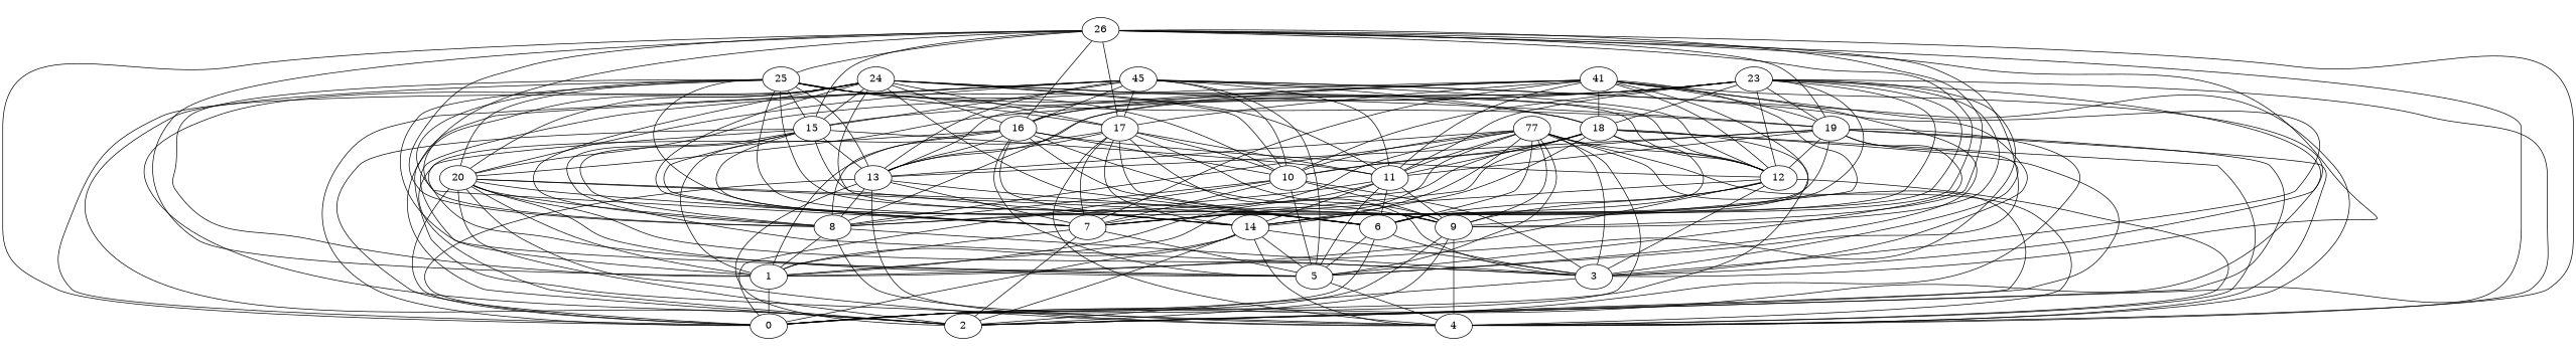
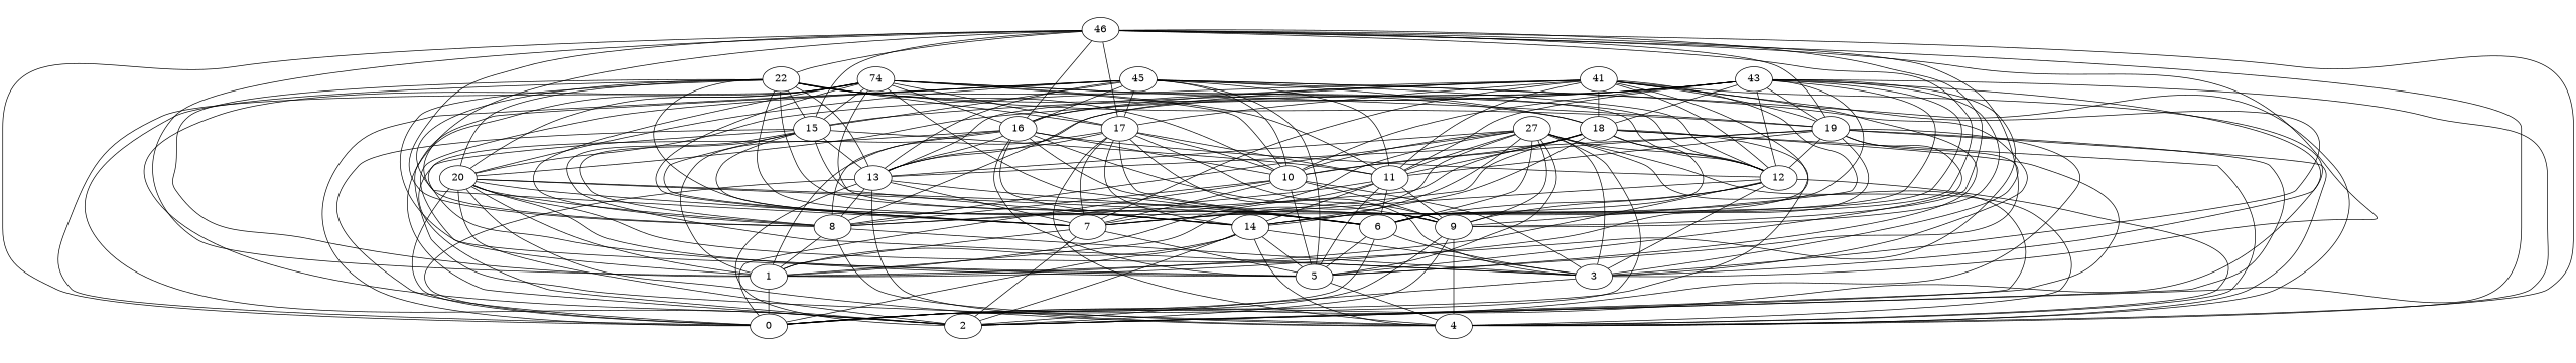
  graph {
    fontname="DejaVu Serif"
    node [fontname="DejaVu Serif"]
    edge [fontname="DejaVu Serif"]
    1
    0
    3
    2
    5
    4
    6
    7
    8
    9
    10
    11
    14
    12
    13
    15
    16
    17
    18
    19
    20
    n22 [label=41]
-   22 [label=25]
-   23
-   24
+   22
+   23 [label=43]
+   24 [label=74]
    n26 [label=45]
-   26
-   27 [label=77]
+   26 [label=46]
+   27
    1 -- 0
    3 -- 2
    5 -- 4
    6 -- 0
    6 -- 3
    6 -- 5
    7 -- 1
    7 -- 2
    7 -- 5
    8 -- 1
    8 -- 3
    8 -- 4
    9 -- 0
    9 -- 2
    9 -- 4
    10 -- 0
    10 -- 3
    10 -- 5
    10 -- 7
    10 -- 8
    10 -- 9
    11 -- 1
    11 -- 5
    11 -- 6
    11 -- 8
    11 -- 9
    11 -- 14
    14 -- 1
    14 -- 0
    14 -- 3
    14 -- 2
    14 -- 5
    14 -- 4
    12 -- 1
    12 -- 3
    12 -- 4
    12 -- 6
    12 -- 7
    12 -- 9
    13 -- 0
    13 -- 2
    13 -- 4
    13 -- 6
    13 -- 7
    13 -- 8
    15 -- 0
    15 -- 3
    15 -- 5
    15 -- 7
    15 -- 8
    15 -- 9
    15 -- 11
    15 -- 14
    15 -- 13
    16 -- 1
    16 -- 2
    16 -- 5
    16 -- 6
    16 -- 8
    16 -- 9
    16 -- 10
    16 -- 14
    16 -- 12
    16 -- 13
    17 -- 1
    17 -- 3
    17 -- 4
    17 -- 6
    17 -- 7
    17 -- 9
    17 -- 10
    17 -- 11
    17 -- 14
    17 -- 13
    18 -- 0
    18 -- 2
    18 -- 4
    18 -- 6
    18 -- 7
    18 -- 8
    18 -- 10
    18 -- 11
    18 -- 14
    18 -- 12
-   19 -- 7
+   19 -- 1
    19 -- 0
    19 -- 3
    19 -- 2
    19 -- 5
    19 -- 4
    19 -- 10
    19 -- 11
    19 -- 12
    19 -- 13
    20 -- 1
    20 -- 0
    20 -- 3
    20 -- 2
    20 -- 5
    20 -- 4
    20 -- 6
    20 -- 7
    20 -- 8
    20 -- 9
    n22 -- 0
    n22 -- 3
    n22 -- 5
    n22 -- 7
    n22 -- 8
    n22 -- 9
    n22 -- 11
    n22 -- 14
    n22 -- 12
    n22 -- 13
    n22 -- 16
    n22 -- 17
    n22 -- 18
    n22 -- 19
    n22 -- 20
    22 -- 1
    22 -- 2
    22 -- 5
    22 -- 6
    22 -- 8
    22 -- 9
    22 -- 10
    22 -- 14
    22 -- 12
    22 -- 13
    22 -- 15
    22 -- 17
    22 -- 18
    22 -- 19
    22 -- 20
    23 -- 1
    23 -- 3
    23 -- 4
    23 -- 6
    23 -- 7
    23 -- 9
    23 -- 10
    23 -- 11
    23 -- 14
    23 -- 12
    23 -- 13
    23 -- 15
    23 -- 16
    23 -- 18
    23 -- 19
    23 -- 20
    24 -- 0
    24 -- 2
    24 -- 4
    24 -- 6
    24 -- 7
    24 -- 8
    24 -- 10
    24 -- 11
    24 -- 14
    24 -- 12
    24 -- 15
    24 -- 16
    24 -- 17
    24 -- 19
    24 -- 20
    n26 -- 1
    n26 -- 0
    n26 -- 3
    n26 -- 2
    n26 -- 5
    n26 -- 4
    n26 -- 10
    n26 -- 11
    n26 -- 12
    n26 -- 13
    n26 -- 15
    n26 -- 16
    n26 -- 17
    n26 -- 18
    n26 -- 20
    26 -- 1
    26 -- 0
    26 -- 3
    26 -- 2
    26 -- 5
    26 -- 4
    26 -- 6
    26 -- 7
    26 -- 8
    26 -- 9
    26 -- 15
    26 -- 16
    26 -- 17
    26 -- 19
    26 -- 22
    27 -- 1
    27 -- 0
    27 -- 3
    27 -- 2
    27 -- 5
    27 -- 4
    27 -- 6
    27 -- 7
    27 -- 8
    27 -- 9
    27 -- 10
    27 -- 11
    27 -- 14
    27 -- 12
    27 -- 13
  }
